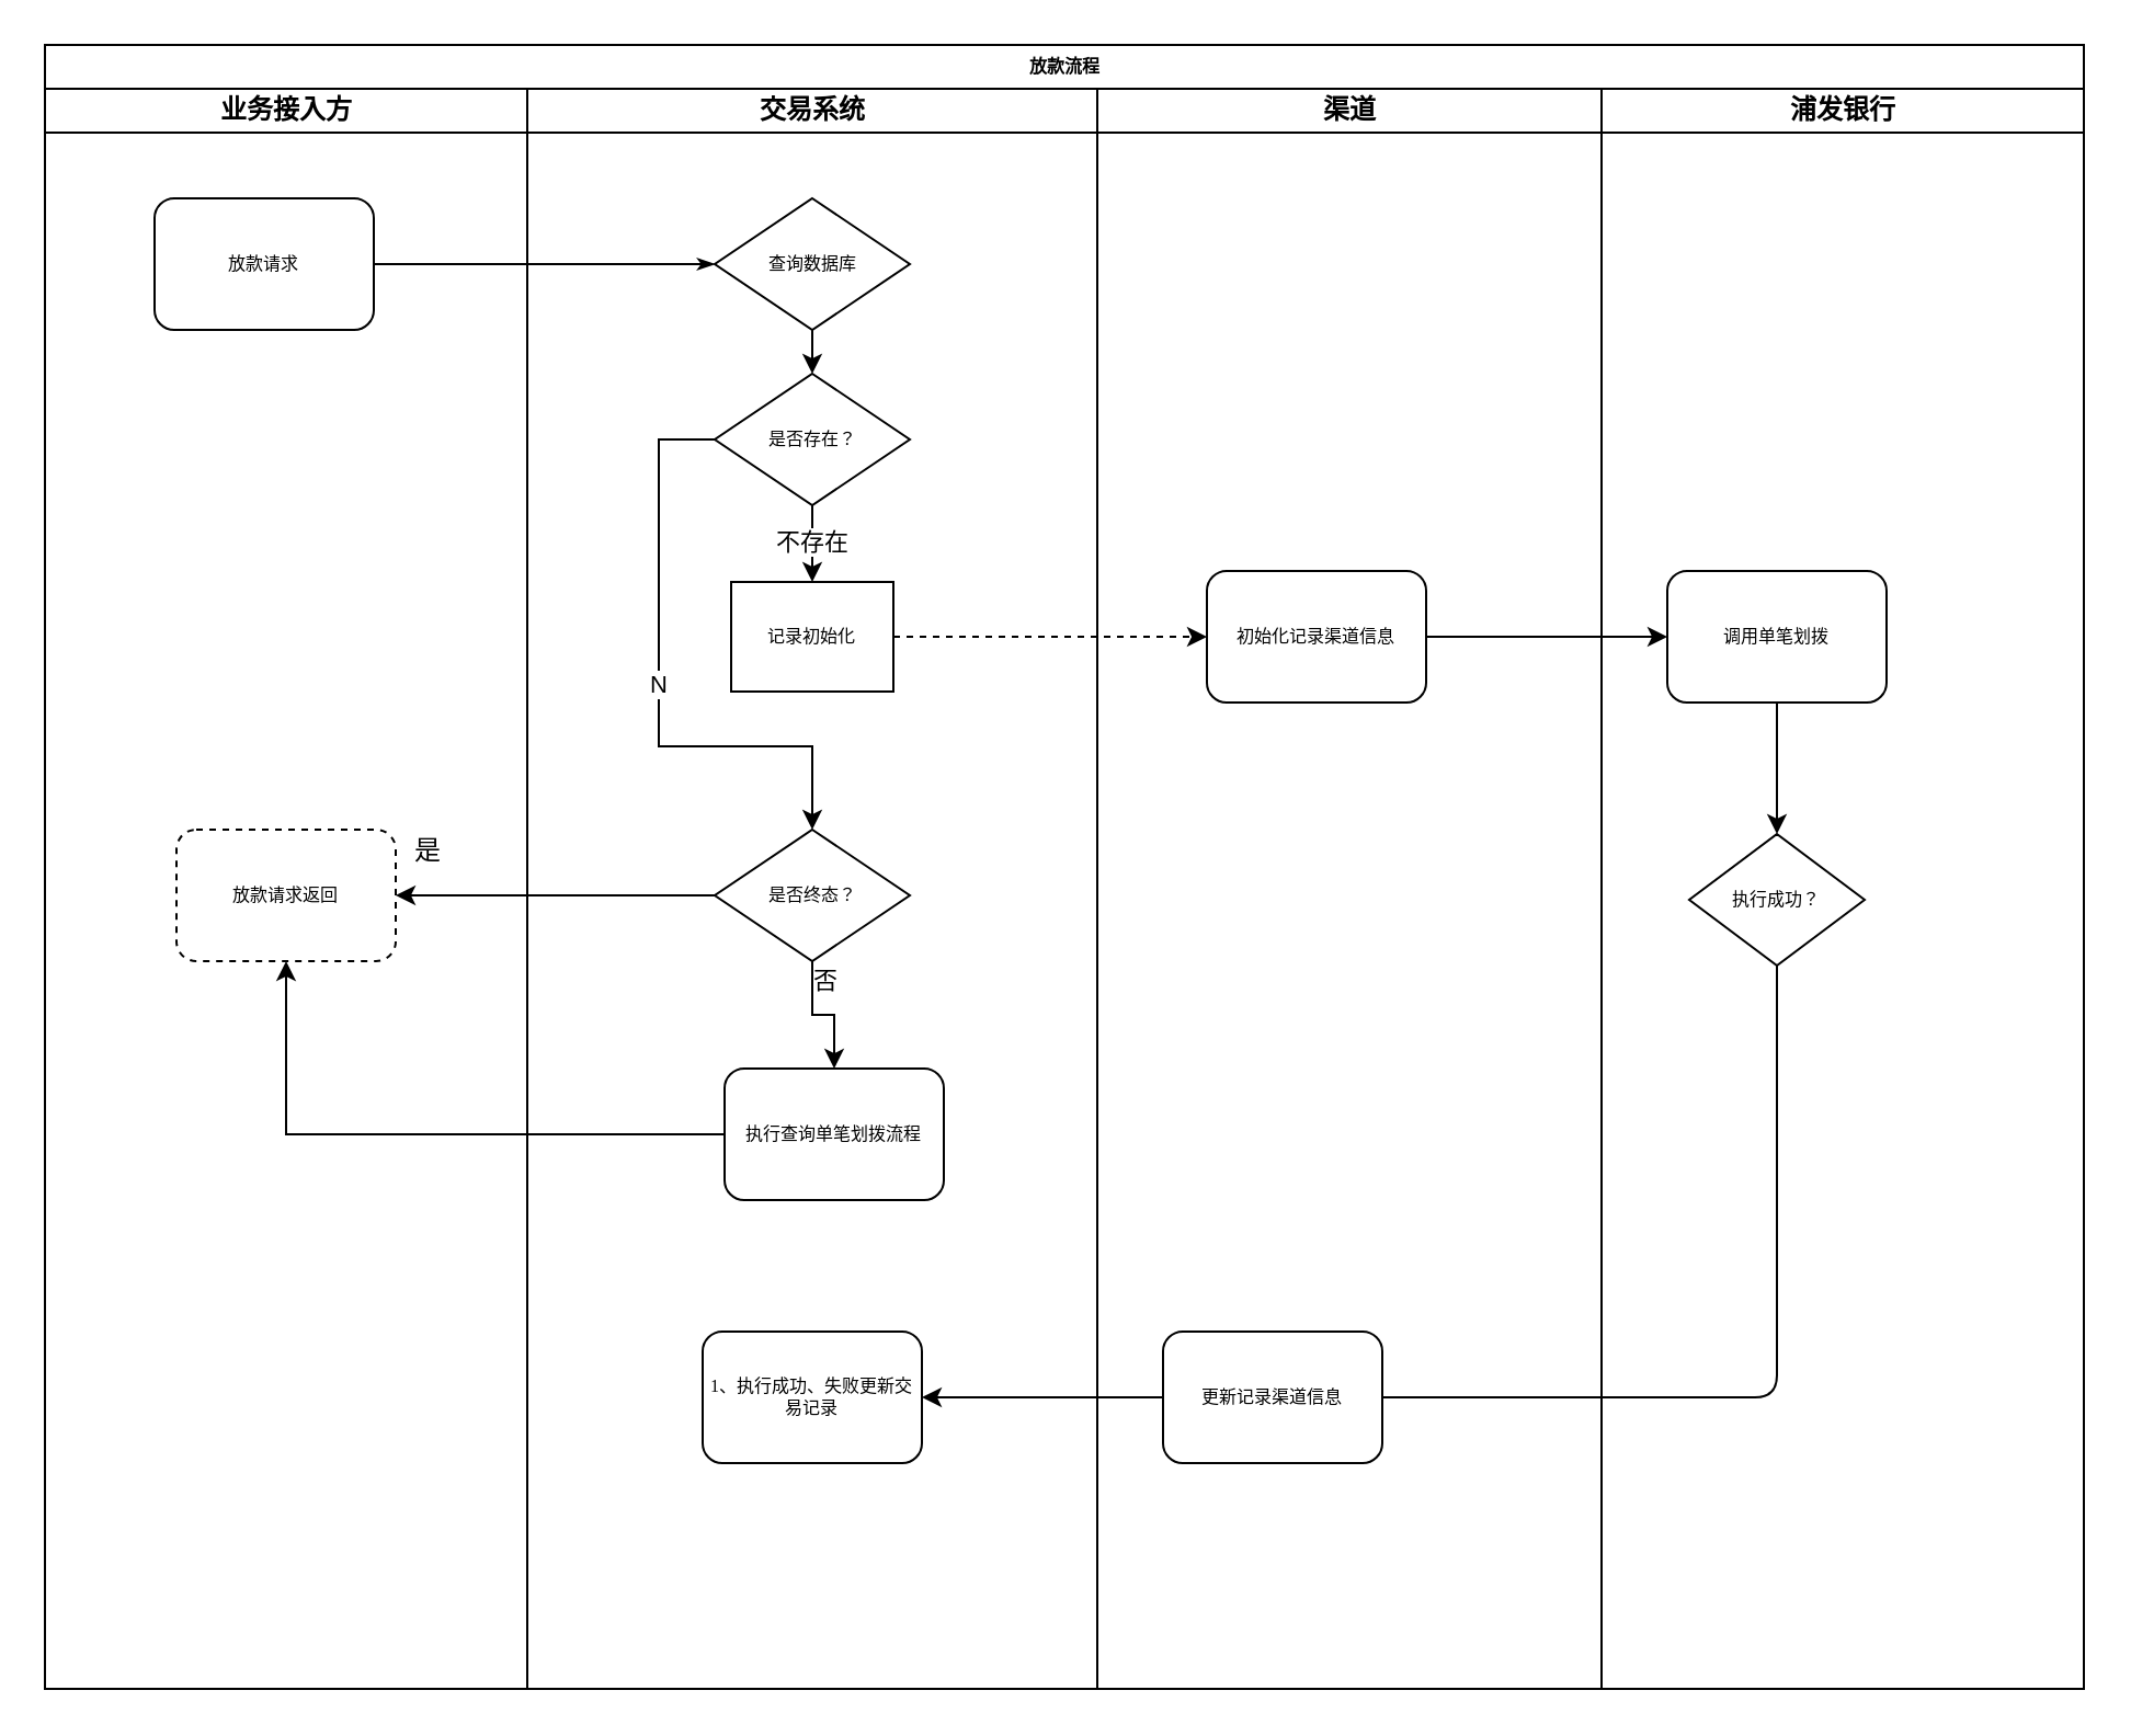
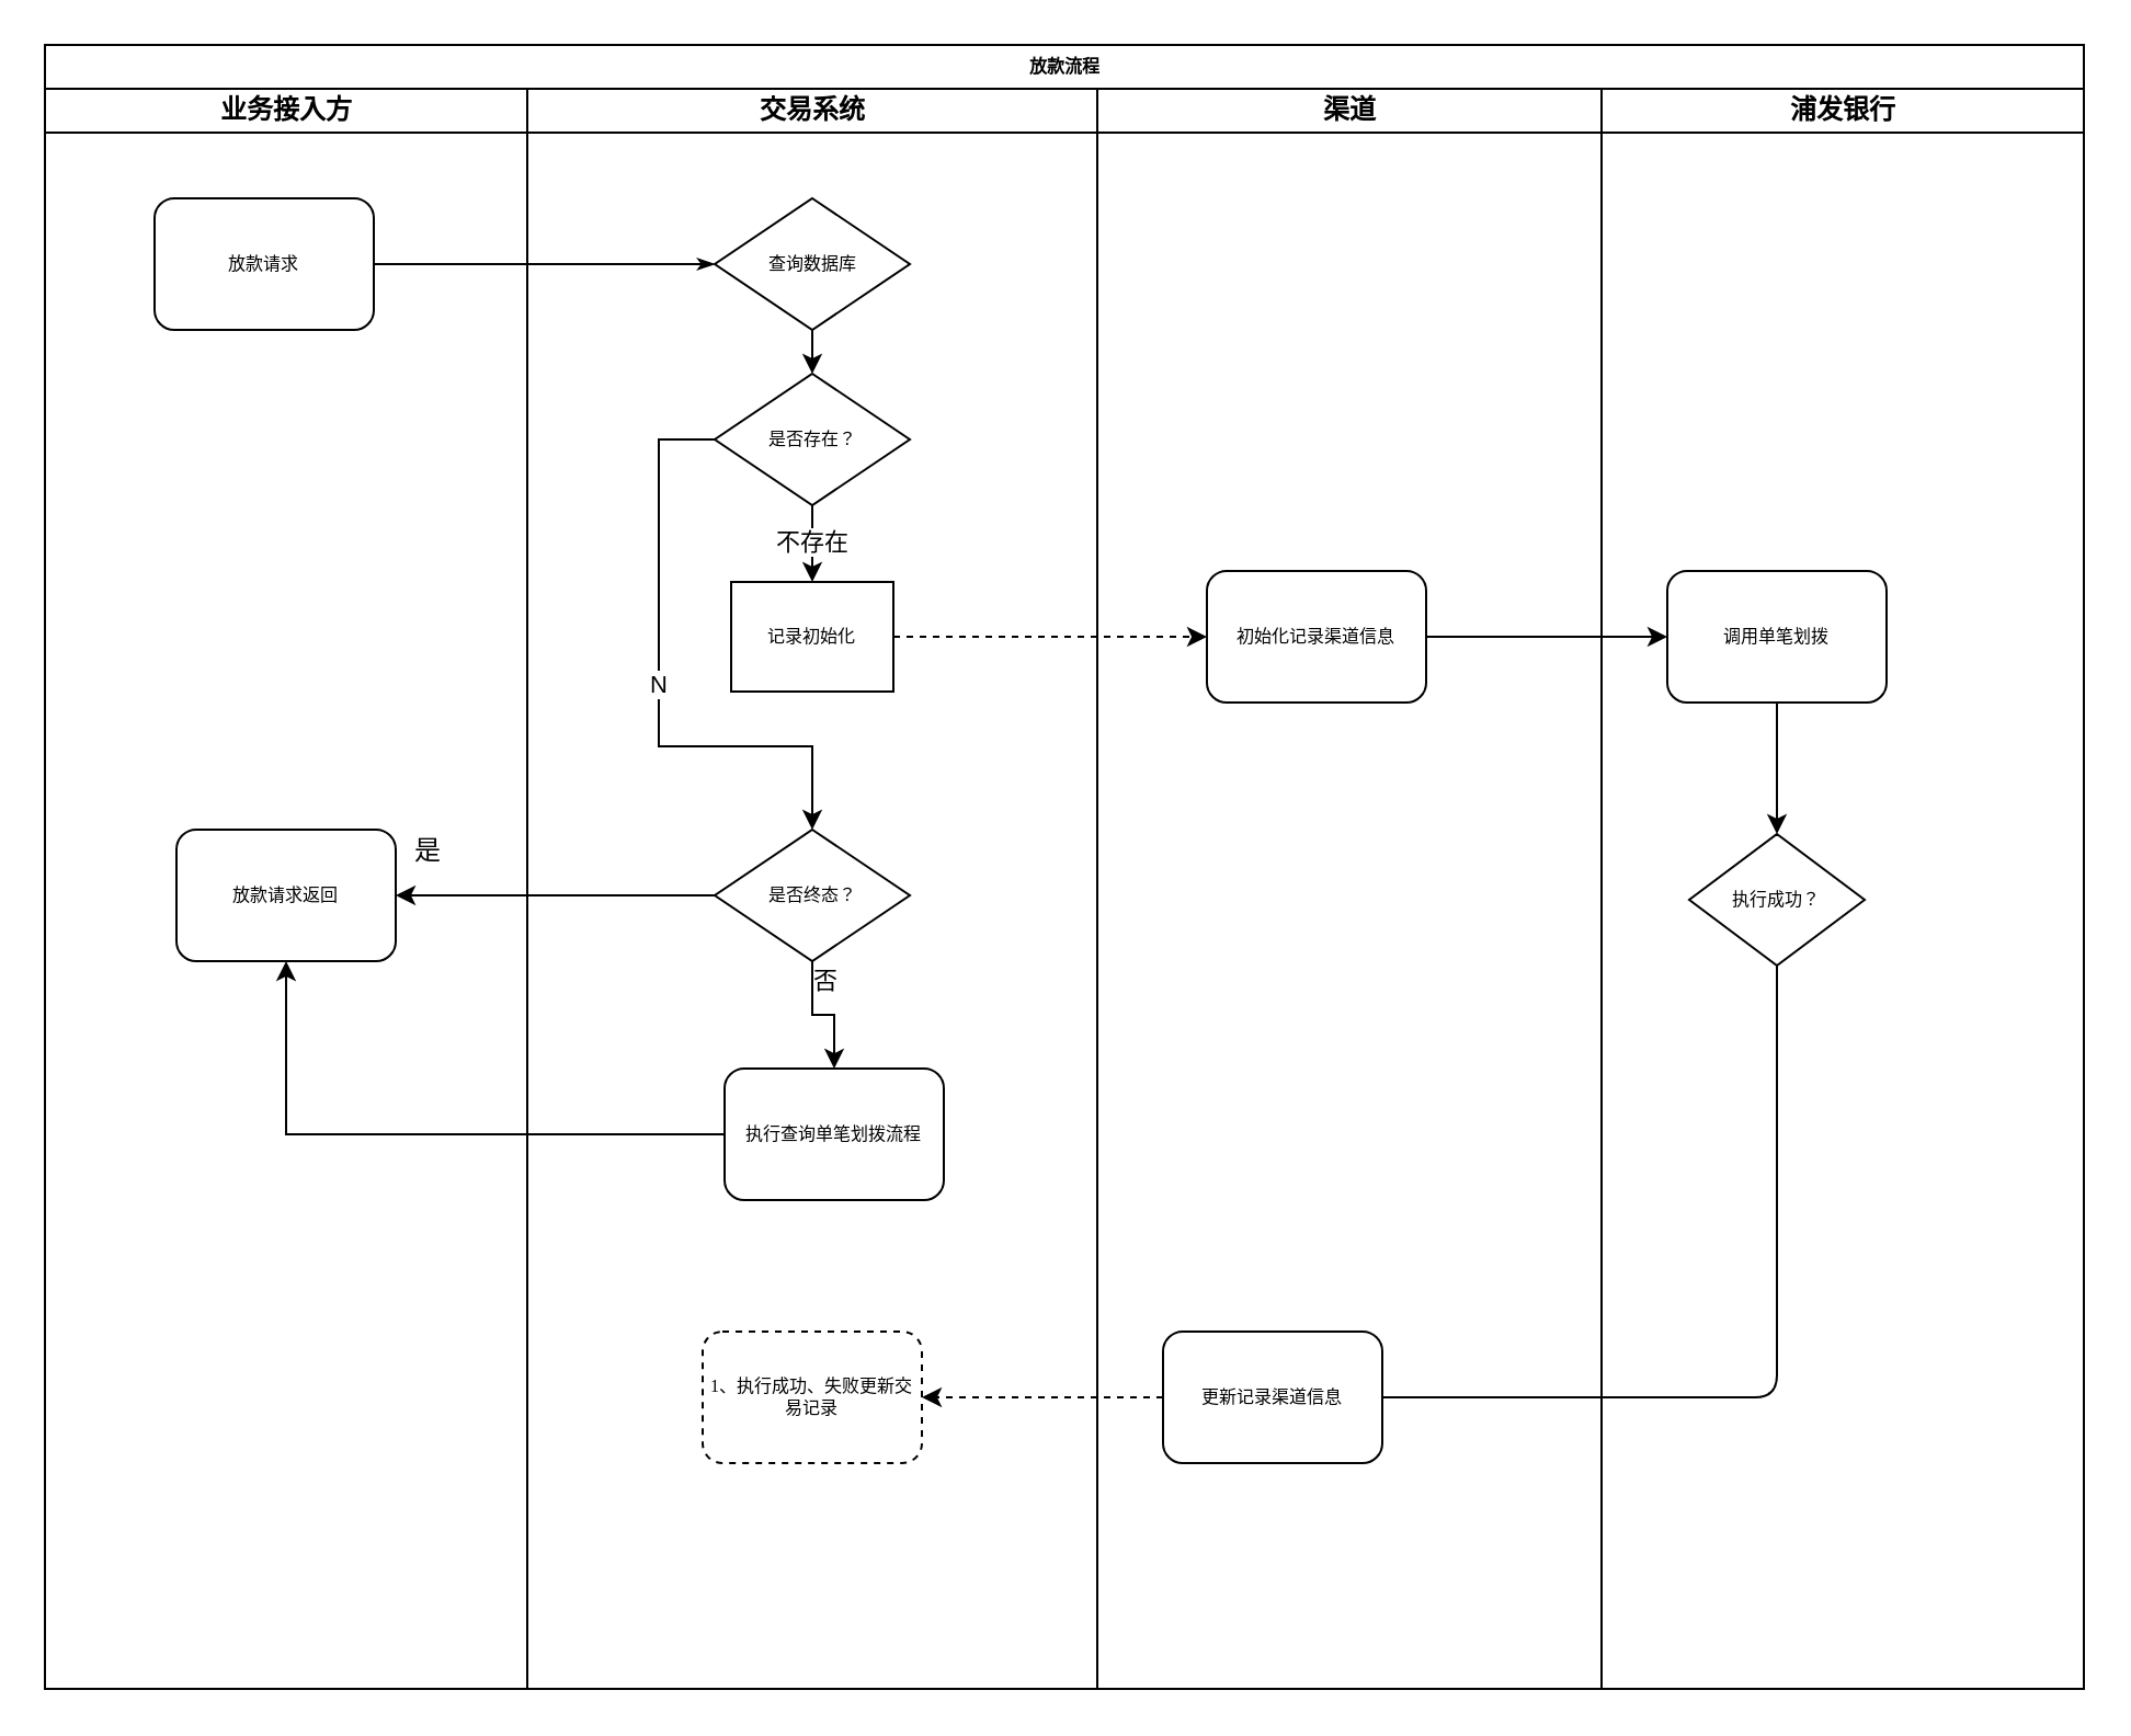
  <mxCell id="0" />
  <mxCell id="1" parent="0" />
  <mxCell id="2" value="放款流程" style="swimlane;html=1;childLayout=stackLayout;startSize=20;rounded=0;shadow=0;labelBackgroundColor=none;strokeColor=#000000;strokeWidth=1;fillColor=#ffffff;fontFamily=Verdana;fontSize=8;fontColor=#000000;align=center;" parent="1" vertex="1"><mxGeometry x="20" y="20" width="930" height="750" as="geometry" /></mxCell>
  <mxCell id="3" value="业务接入方" style="swimlane;html=1;startSize=20;" parent="2" vertex="1"><mxGeometry y="20" width="220" height="730" as="geometry" /></mxCell>
  <mxCell id="4" value="放款请求" style="rounded=1;whiteSpace=wrap;html=1;shadow=0;labelBackgroundColor=none;strokeColor=#000000;strokeWidth=1;fillColor=#ffffff;fontFamily=Verdana;fontSize=8;fontColor=#000000;align=center;" parent="3" vertex="1"><mxGeometry x="50" y="50" width="100" height="60" as="geometry" /></mxCell>
- <mxCell id="5" value="放款请求返回" style="rounded=1;whiteSpace=wrap;html=1;shadow=0;labelBackgroundColor=none;strokeColor=#000000;strokeWidth=1;fillColor=#ffffff;fontFamily=Verdana;fontSize=8;fontColor=#000000;align=center;dashed=1;" parent="3" vertex="1"><mxGeometry x="60" y="338" width="100" height="60" as="geometry" /></mxCell>
+ <mxCell id="5" value="放款请求返回" style="rounded=1;whiteSpace=wrap;html=1;shadow=0;labelBackgroundColor=none;strokeColor=#000000;strokeWidth=1;fillColor=#ffffff;fontFamily=Verdana;fontSize=8;fontColor=#000000;align=center;" parent="3" vertex="1"><mxGeometry x="60" y="338" width="100" height="60" as="geometry" /></mxCell>
  <mxCell id="6" style="edgeStyle=orthogonalEdgeStyle;rounded=1;html=1;labelBackgroundColor=none;startArrow=none;startFill=0;startSize=5;endArrow=classicThin;endFill=1;endSize=5;jettySize=auto;orthogonalLoop=1;strokeColor=#000000;strokeWidth=1;fontFamily=Verdana;fontSize=8;fontColor=#000000;entryX=0;entryY=0.5;entryDx=0;entryDy=0;" parent="2" source="4" target="9" edge="1"><mxGeometry relative="1" as="geometry"><mxPoint x="190" y="115" as="targetPoint" /></mxGeometry></mxCell>
  <mxCell id="7" value="交易系统" style="swimlane;html=1;startSize=20;" parent="2" vertex="1"><mxGeometry x="220" y="20" width="260" height="730" as="geometry"><mxRectangle x="160" y="20" width="80" height="730" as="alternateBounds" /></mxGeometry></mxCell>
  <mxCell id="8" style="edgeStyle=orthogonalEdgeStyle;rounded=0;orthogonalLoop=1;jettySize=auto;html=1;exitX=0.5;exitY=1;exitDx=0;exitDy=0;entryX=0.5;entryY=0;entryDx=0;entryDy=0;" parent="7" source="9" target="12" edge="1"><mxGeometry relative="1" as="geometry" /></mxCell>
  <mxCell id="9" value="查询数据库" style="rhombus;whiteSpace=wrap;html=1;rounded=0;shadow=0;labelBackgroundColor=none;strokeColor=#000000;strokeWidth=1;fillColor=#ffffff;fontFamily=Verdana;fontSize=8;fontColor=#000000;align=center;" parent="7" vertex="1"><mxGeometry x="85.5" y="50" width="89" height="60" as="geometry" /></mxCell>
  <mxCell id="10" value="不存在" style="edgeStyle=orthogonalEdgeStyle;rounded=0;orthogonalLoop=1;jettySize=auto;html=1;" parent="7" source="12" target="13" edge="1"><mxGeometry relative="1" as="geometry" /></mxCell>
  <mxCell id="11" value="N&lt;br&gt;" style="edgeStyle=orthogonalEdgeStyle;rounded=0;orthogonalLoop=1;jettySize=auto;html=1;exitX=0;exitY=0.5;exitDx=0;exitDy=0;" parent="7" source="12" target="14" edge="1"><mxGeometry relative="1" as="geometry"><Array as="points"><mxPoint x="60" y="160" /><mxPoint x="60" y="300" /><mxPoint x="130" y="300" /></Array></mxGeometry></mxCell>
  <mxCell id="12" value="是否存在？" style="rhombus;whiteSpace=wrap;html=1;rounded=0;shadow=0;labelBackgroundColor=none;strokeColor=#000000;strokeWidth=1;fillColor=#ffffff;fontFamily=Verdana;fontSize=8;fontColor=#000000;align=center;" parent="7" vertex="1"><mxGeometry x="85.5" y="130" width="89" height="60" as="geometry" /></mxCell>
  <mxCell id="13" value="记录初始化" style="whiteSpace=wrap;html=1;aspect=fixed;shadow=0;fontFamily=Verdana;fontSize=8;fontColor=#000000;align=center;strokeColor=#000000;strokeWidth=1;fillColor=#ffffff;" parent="7" vertex="1"><mxGeometry x="93" y="225" width="74" height="50" as="geometry" /></mxCell>
  <mxCell id="14" value="是否终态？" style="rhombus;whiteSpace=wrap;html=1;rounded=0;shadow=0;labelBackgroundColor=none;strokeColor=#000000;strokeWidth=1;fillColor=#ffffff;fontFamily=Verdana;fontSize=8;fontColor=#000000;align=center;" parent="7" vertex="1"><mxGeometry x="85.5" y="338" width="89" height="60" as="geometry" /></mxCell>
  <mxCell id="15" value="执行查询单笔划拨流程" style="rounded=1;whiteSpace=wrap;html=1;shadow=0;labelBackgroundColor=none;strokeColor=#000000;strokeWidth=1;fillColor=#ffffff;fontFamily=Verdana;fontSize=8;fontColor=#000000;align=center;" parent="7" vertex="1"><mxGeometry x="90" y="447" width="100" height="60" as="geometry" /></mxCell>
- <mxCell id="16" value="1、执行成功、失败更新交易记录" style="rounded=1;whiteSpace=wrap;html=1;shadow=0;labelBackgroundColor=none;strokeColor=#000000;strokeWidth=1;fillColor=#ffffff;fontFamily=Verdana;fontSize=8;fontColor=#000000;align=center;" parent="7" vertex="1"><mxGeometry x="80" y="567" width="100" height="60" as="geometry" /></mxCell>
+ <mxCell id="16" value="1、执行成功、失败更新交易记录" style="rounded=1;whiteSpace=wrap;html=1;shadow=0;labelBackgroundColor=none;strokeColor=#000000;strokeWidth=1;fillColor=#ffffff;fontFamily=Verdana;fontSize=8;fontColor=#000000;align=center;dashed=1;" parent="7" vertex="1"><mxGeometry x="80" y="567" width="100" height="60" as="geometry" /></mxCell>
  <mxCell id="17" value="否" style="edgeStyle=orthogonalEdgeStyle;rounded=0;orthogonalLoop=1;jettySize=auto;html=1;exitX=0.5;exitY=1;exitDx=0;exitDy=0;entryX=0.5;entryY=0;entryDx=0;entryDy=0;" parent="7" source="14" target="15" edge="1"><mxGeometry y="16" relative="1" as="geometry"><mxPoint x="14" y="447" as="targetPoint" /><mxPoint x="14" y="387" as="sourcePoint" /><mxPoint as="offset" /></mxGeometry></mxCell>
  <mxCell id="18" style="edgeStyle=orthogonalEdgeStyle;rounded=0;orthogonalLoop=1;jettySize=auto;html=1;exitX=0;exitY=0.5;exitDx=0;exitDy=0;entryX=1;entryY=0.5;entryDx=0;entryDy=0;" parent="2" source="14" target="5" edge="1"><mxGeometry relative="1" as="geometry" /></mxCell>
  <mxCell id="19" style="edgeStyle=orthogonalEdgeStyle;rounded=1;html=1;labelBackgroundColor=none;startArrow=none;startFill=0;startSize=5;endArrow=classicThin;endFill=1;endSize=5;jettySize=auto;orthogonalLoop=1;strokeColor=#000000;strokeWidth=1;fontFamily=Verdana;fontSize=8;fontColor=#000000;entryX=1;entryY=0.5;entryDx=0;entryDy=0;" parent="2" source="27" target="23" edge="1"><mxGeometry relative="1" as="geometry"><mxPoint x="450" y="587" as="targetPoint" /><Array as="points"><mxPoint x="560" y="617" /><mxPoint x="450" y="617" /></Array></mxGeometry></mxCell>
- <mxCell id="20" style="edgeStyle=orthogonalEdgeStyle;rounded=0;orthogonalLoop=1;jettySize=auto;html=1;exitX=0;exitY=0.5;exitDx=0;exitDy=0;entryX=1;entryY=0.5;entryDx=0;entryDy=0;" parent="2" source="23" target="16" edge="1"><mxGeometry relative="1" as="geometry" /></mxCell>
+ <mxCell id="20" style="edgeStyle=orthogonalEdgeStyle;rounded=0;orthogonalLoop=1;jettySize=auto;html=1;exitX=0;exitY=0.5;exitDx=0;exitDy=0;entryX=1;entryY=0.5;entryDx=0;entryDy=0;dashed=1;" parent="2" source="23" target="16" edge="1"><mxGeometry relative="1" as="geometry" /></mxCell>
  <mxCell id="21" value="渠道" style="swimlane;html=1;startSize=20;" parent="2" vertex="1"><mxGeometry x="480" y="20" width="230" height="730" as="geometry" /></mxCell>
  <mxCell id="22" value="初始化记录渠道信息" style="rounded=1;whiteSpace=wrap;html=1;shadow=0;labelBackgroundColor=none;strokeColor=#000000;strokeWidth=1;fillColor=#ffffff;fontFamily=Verdana;fontSize=8;fontColor=#000000;align=center;" parent="21" vertex="1"><mxGeometry x="50" y="220" width="100" height="60" as="geometry" /></mxCell>
  <mxCell id="23" value="更新记录渠道信息" style="rounded=1;whiteSpace=wrap;html=1;shadow=0;labelBackgroundColor=none;strokeColor=#000000;strokeWidth=1;fillColor=#ffffff;fontFamily=Verdana;fontSize=8;fontColor=#000000;align=center;" parent="21" vertex="1"><mxGeometry x="30" y="567" width="100" height="60" as="geometry" /></mxCell>
  <mxCell id="24" value="浦发银行" style="swimlane;html=1;startSize=20;" parent="2" vertex="1"><mxGeometry x="710" y="20" width="220" height="730" as="geometry" /></mxCell>
  <mxCell id="25" style="edgeStyle=orthogonalEdgeStyle;rounded=0;orthogonalLoop=1;jettySize=auto;html=1;" parent="24" source="26" target="27" edge="1"><mxGeometry relative="1" as="geometry" /></mxCell>
  <mxCell id="26" value="调用单笔划拨" style="rounded=1;whiteSpace=wrap;html=1;shadow=0;labelBackgroundColor=none;strokeColor=#000000;strokeWidth=1;fillColor=#ffffff;fontFamily=Verdana;fontSize=8;fontColor=#000000;align=center;" parent="24" vertex="1"><mxGeometry x="30" y="220" width="100" height="60" as="geometry" /></mxCell>
  <mxCell id="27" value="执行成功？" style="rhombus;whiteSpace=wrap;html=1;rounded=0;shadow=0;labelBackgroundColor=none;strokeColor=#000000;strokeWidth=1;fillColor=#ffffff;fontFamily=Verdana;fontSize=8;fontColor=#000000;align=center;" parent="24" vertex="1"><mxGeometry x="40" y="340" width="80" height="60" as="geometry" /></mxCell>
  <mxCell id="28" style="edgeStyle=orthogonalEdgeStyle;rounded=0;orthogonalLoop=1;jettySize=auto;html=1;exitX=1;exitY=0.5;exitDx=0;exitDy=0;entryX=0;entryY=0.5;entryDx=0;entryDy=0;" parent="2" source="22" target="26" edge="1"><mxGeometry relative="1" as="geometry" /></mxCell>
  <mxCell id="29" style="edgeStyle=orthogonalEdgeStyle;rounded=0;orthogonalLoop=1;jettySize=auto;html=1;entryX=0;entryY=0.5;entryDx=0;entryDy=0;dashed=1;" parent="2" source="13" target="22" edge="1"><mxGeometry relative="1" as="geometry" /></mxCell>
  <mxCell id="30" style="edgeStyle=orthogonalEdgeStyle;rounded=0;orthogonalLoop=1;jettySize=auto;html=1;entryX=0.5;entryY=1;entryDx=0;entryDy=0;" parent="2" source="15" target="5" edge="1"><mxGeometry relative="1" as="geometry"><mxPoint x="160" y="497" as="targetPoint" /></mxGeometry></mxCell>
  <mxCell id="31" value="是" style="text;html=1;resizable=0;points=[];autosize=1;align=left;verticalAlign=top;spacingTop=-4;" parent="1" vertex="1"><mxGeometry x="187" y="378" width="30" height="20" as="geometry" /></mxCell>
